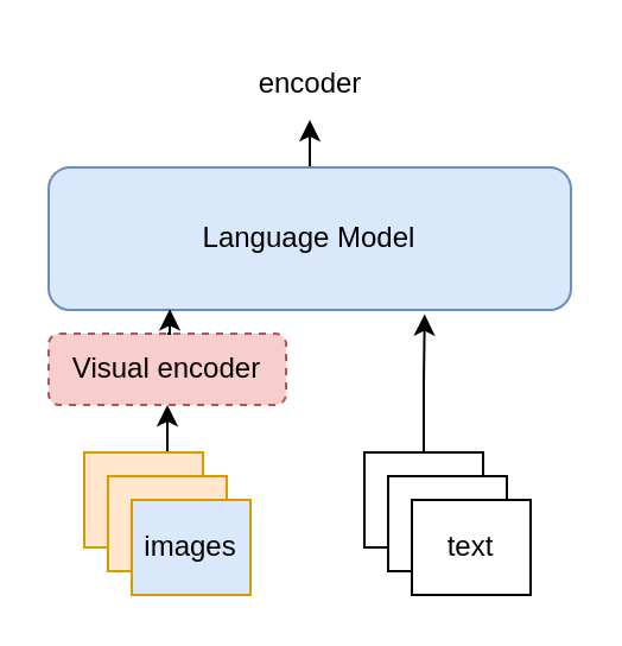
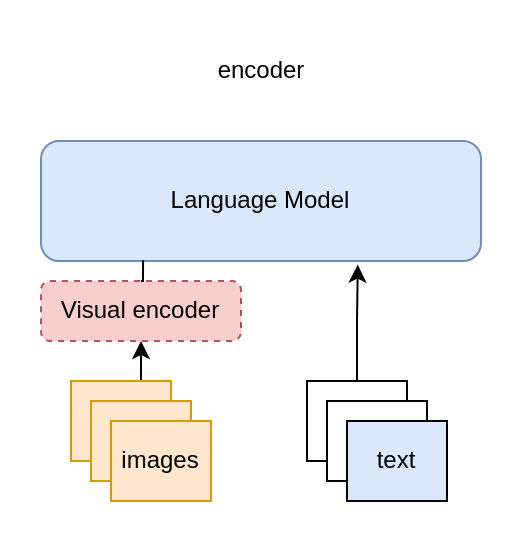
  <mxCell id="0" />
  <mxCell id="1" parent="0" />
- <mxCell id="2" style="edgeStyle=orthogonalEdgeStyle;rounded=0;orthogonalLoop=1;jettySize=auto;html=1;exitX=0.5;exitY=0;exitDx=0;exitDy=0;entryX=0.5;entryY=1;entryDx=0;entryDy=0;" edge="1" parent="1" source="3" target="14"><mxGeometry relative="1" as="geometry" /></mxCell>
  <mxCell id="3" value="Language Model" style="rounded=1;whiteSpace=wrap;html=1;fillColor=#dae8fc;strokeColor=#6c8ebf;" vertex="1" parent="1"><mxGeometry x="20" y="70" width="220" height="60" as="geometry" /></mxCell>
  <mxCell id="4" value="Visual encoder" style="rounded=1;whiteSpace=wrap;html=1;fillColor=#f8cecc;strokeColor=#b85450;dashed=1;" vertex="1" parent="1"><mxGeometry x="20" y="140" width="100" height="30" as="geometry" /></mxCell>
  <mxCell id="5" style="edgeStyle=orthogonalEdgeStyle;rounded=0;orthogonalLoop=1;jettySize=auto;html=1;exitX=0.75;exitY=0;exitDx=0;exitDy=0;entryX=0.5;entryY=1;entryDx=0;entryDy=0;" edge="1" parent="1" source="6" target="4"><mxGeometry relative="1" as="geometry" /></mxCell>
  <mxCell id="6" value="" style="rounded=0;whiteSpace=wrap;html=1;fillColor=#ffe6cc;strokeColor=#d79b00;" vertex="1" parent="1"><mxGeometry x="35" y="190" width="50" height="40" as="geometry" /></mxCell>
  <mxCell id="7" value="" style="rounded=0;whiteSpace=wrap;html=1;fillColor=#ffe6cc;strokeColor=#d79b00;" vertex="1" parent="1"><mxGeometry x="45" y="200" width="50" height="40" as="geometry" /></mxCell>
- <mxCell id="8" value="images" style="rounded=0;whiteSpace=wrap;html=1;fillColor=#dae8fc;strokeColor=#d79b00;" vertex="1" parent="1"><mxGeometry x="55" y="210" width="50" height="40" as="geometry" /></mxCell>
+ <mxCell id="8" value="images" style="rounded=0;whiteSpace=wrap;html=1;fillColor=#ffe6cc;strokeColor=#d79b00;" vertex="1" parent="1"><mxGeometry x="55" y="210" width="50" height="40" as="geometry" /></mxCell>
  <mxCell id="9" value="" style="rounded=0;whiteSpace=wrap;html=1;" vertex="1" parent="1"><mxGeometry x="153" y="190" width="50" height="40" as="geometry" /></mxCell>
  <mxCell id="10" value="" style="rounded=0;whiteSpace=wrap;html=1;" vertex="1" parent="1"><mxGeometry x="163" y="200" width="50" height="40" as="geometry" /></mxCell>
- <mxCell id="11" value="text" style="rounded=0;whiteSpace=wrap;html=1;" vertex="1" parent="1"><mxGeometry x="173" y="210" width="50" height="40" as="geometry" /></mxCell>
- <mxCell id="12" style="edgeStyle=orthogonalEdgeStyle;rounded=0;orthogonalLoop=1;jettySize=auto;html=1;exitX=0.5;exitY=0;exitDx=0;exitDy=0;entryX=0.232;entryY=0.994;entryDx=0;entryDy=0;entryPerimeter=0;" edge="1" parent="1" source="4" target="3"><mxGeometry relative="1" as="geometry" /></mxCell>
+ <mxCell id="11" value="text" style="rounded=0;whiteSpace=wrap;html=1;fillColor=#dae8fc;" vertex="1" parent="1"><mxGeometry x="173" y="210" width="50" height="40" as="geometry" /></mxCell>
+ <mxCell id="12" style="edgeStyle=orthogonalEdgeStyle;rounded=0;orthogonalLoop=1;jettySize=auto;html=1;exitX=0.5;exitY=0;exitDx=0;exitDy=0;entryX=0.232;entryY=0.994;entryDx=0;entryDy=0;entryPerimeter=0;endArrow=none;" edge="1" parent="1" source="4" target="3"><mxGeometry relative="1" as="geometry" /></mxCell>
  <mxCell id="13" style="edgeStyle=orthogonalEdgeStyle;rounded=0;orthogonalLoop=1;jettySize=auto;html=1;exitX=0.5;exitY=0;exitDx=0;exitDy=0;entryX=0.72;entryY=1.03;entryDx=0;entryDy=0;entryPerimeter=0;" edge="1" parent="1" source="9" target="3"><mxGeometry relative="1" as="geometry" /></mxCell>
  <mxCell id="14" value="encoder" style="text;html=1;align=center;verticalAlign=middle;whiteSpace=wrap;rounded=0;" vertex="1" parent="1"><mxGeometry x="76.5" y="20" width="107" height="30" as="geometry" /></mxCell>
